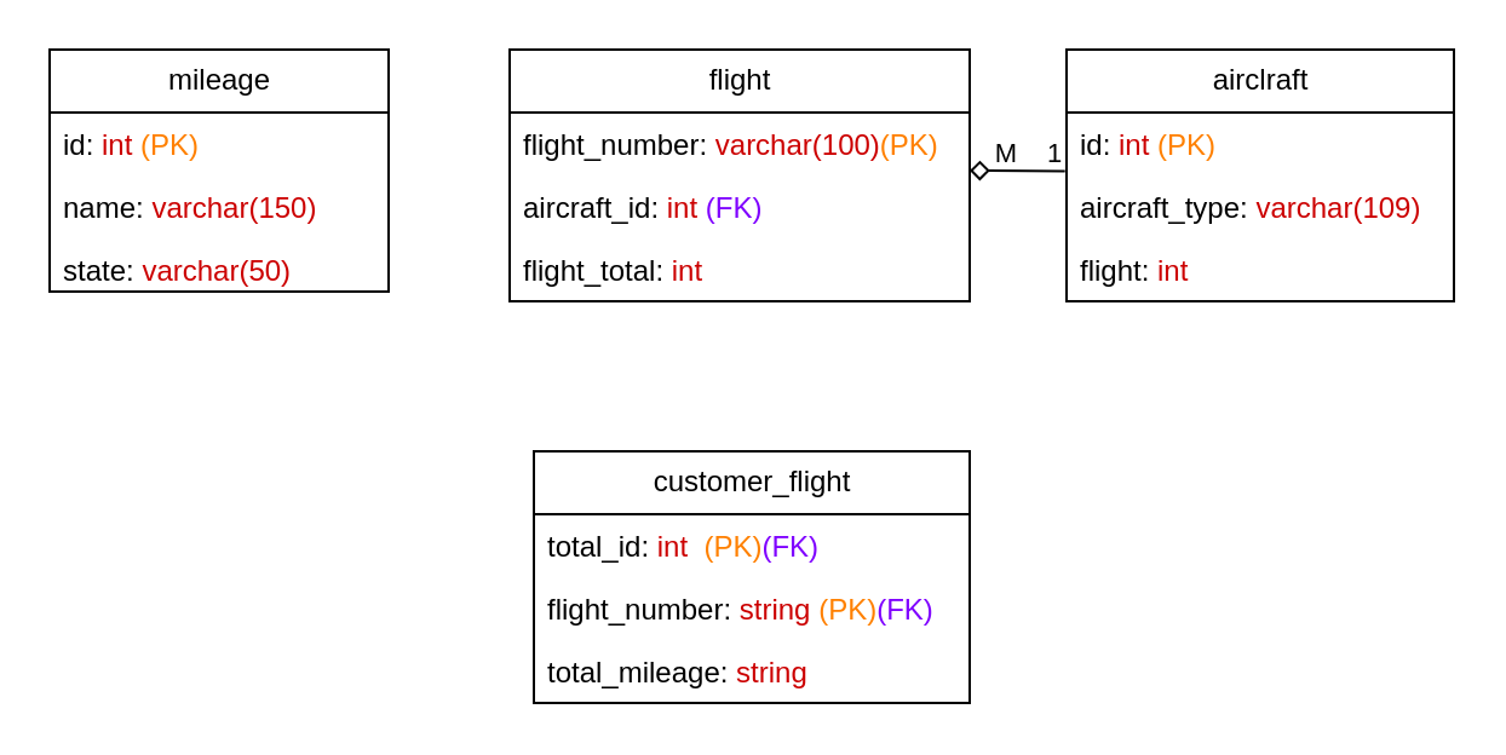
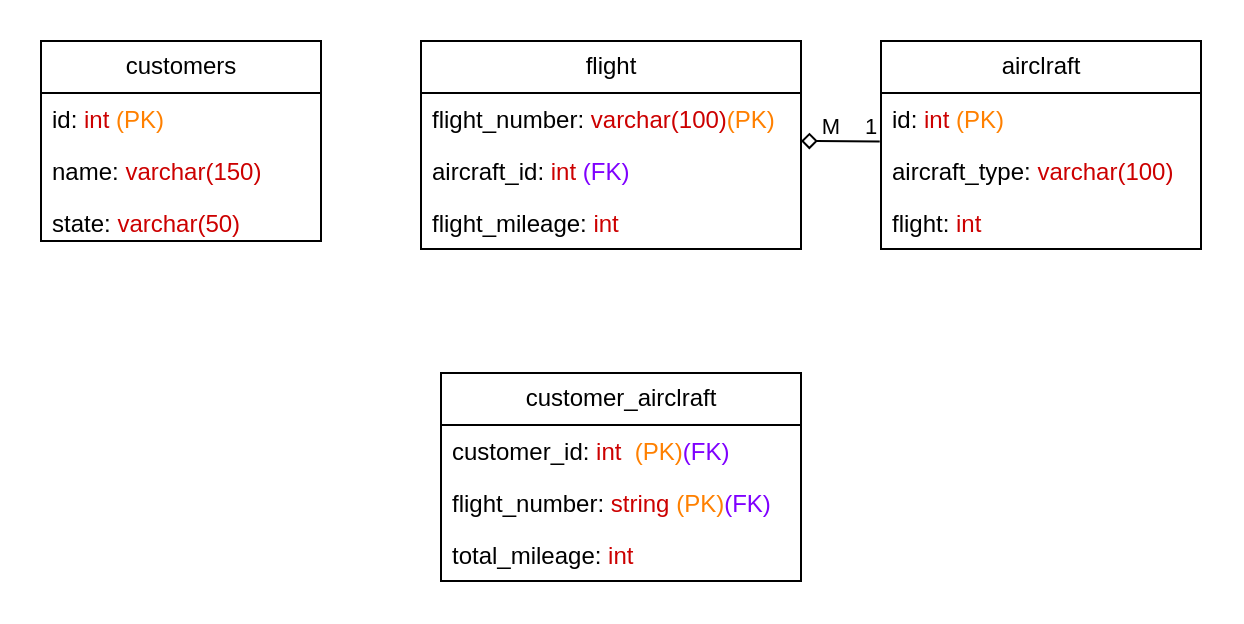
  <mxCell id="0" />
  <mxCell id="1" parent="0" />
  <mxCell id="2" value="flight" style="swimlane;fontStyle=0;childLayout=stackLayout;horizontal=1;startSize=26;fillColor=none;horizontalStack=0;resizeParent=1;resizeParentMax=0;resizeLast=0;collapsible=1;marginBottom=0;html=1;" parent="1" vertex="1"><mxGeometry x="210" y="20" width="190" height="104" as="geometry" /></mxCell>
  <mxCell id="3" value="&lt;span style=&quot;color: rgb(0, 0, 0);&quot;&gt;flight&lt;/span&gt;_number:&amp;nbsp;&lt;font style=&quot;color: rgb(255, 128, 0);&quot;&gt;&lt;span style=&quot;color: rgb(204, 0, 0);&quot;&gt;varchar(100)&lt;/span&gt;(PK)&lt;/font&gt;" style="text;strokeColor=none;fillColor=none;align=left;verticalAlign=top;spacingLeft=4;spacingRight=4;overflow=hidden;rotatable=0;points=[[0,0.5],[1,0.5]];portConstraint=eastwest;whiteSpace=wrap;html=1;" parent="2" vertex="1"><mxGeometry y="26" width="190" height="26" as="geometry" /></mxCell>
  <mxCell id="4" value="aircraft_id: &lt;font style=&quot;color: rgb(204, 0, 0);&quot;&gt;int&amp;nbsp;&lt;/font&gt;&lt;font style=&quot;color: rgb(127, 0, 255);&quot;&gt;(FK)&lt;/font&gt;" style="text;strokeColor=none;fillColor=none;align=left;verticalAlign=top;spacingLeft=4;spacingRight=4;overflow=hidden;rotatable=0;points=[[0,0.5],[1,0.5]];portConstraint=eastwest;whiteSpace=wrap;html=1;" parent="2" vertex="1"><mxGeometry y="52" width="190" height="26" as="geometry" /></mxCell>
- <mxCell id="5" value="flight_total: &lt;font style=&quot;color: rgb(204, 0, 0);&quot;&gt;int&amp;nbsp;&lt;/font&gt;" style="text;strokeColor=none;fillColor=none;align=left;verticalAlign=top;spacingLeft=4;spacingRight=4;overflow=hidden;rotatable=0;points=[[0,0.5],[1,0.5]];portConstraint=eastwest;whiteSpace=wrap;html=1;" parent="2" vertex="1"><mxGeometry y="78" width="190" height="26" as="geometry" /></mxCell>
- <mxCell id="6" value="mileage" style="swimlane;fontStyle=0;childLayout=stackLayout;horizontal=1;startSize=26;fillColor=none;horizontalStack=0;resizeParent=1;resizeParentMax=0;resizeLast=0;collapsible=1;marginBottom=0;html=1;" parent="1" vertex="1"><mxGeometry x="20" y="20" width="140" height="100" as="geometry" /></mxCell>
+ <mxCell id="5" value="flight_mileage: &lt;font style=&quot;color: rgb(204, 0, 0);&quot;&gt;int&amp;nbsp;&lt;/font&gt;" style="text;strokeColor=none;fillColor=none;align=left;verticalAlign=top;spacingLeft=4;spacingRight=4;overflow=hidden;rotatable=0;points=[[0,0.5],[1,0.5]];portConstraint=eastwest;whiteSpace=wrap;html=1;" parent="2" vertex="1"><mxGeometry y="78" width="190" height="26" as="geometry" /></mxCell>
+ <mxCell id="6" value="customers" style="swimlane;fontStyle=0;childLayout=stackLayout;horizontal=1;startSize=26;fillColor=none;horizontalStack=0;resizeParent=1;resizeParentMax=0;resizeLast=0;collapsible=1;marginBottom=0;html=1;" parent="1" vertex="1"><mxGeometry x="20" y="20" width="140" height="100" as="geometry" /></mxCell>
  <mxCell id="7" value="id: &lt;font style=&quot;color: rgb(204, 0, 0);&quot;&gt;int &lt;/font&gt;&lt;font style=&quot;color: rgb(255, 128, 0);&quot;&gt;(PK)&lt;/font&gt;" style="text;strokeColor=none;fillColor=none;align=left;verticalAlign=top;spacingLeft=4;spacingRight=4;overflow=hidden;rotatable=0;points=[[0,0.5],[1,0.5]];portConstraint=eastwest;whiteSpace=wrap;html=1;" parent="6" vertex="1"><mxGeometry y="26" width="140" height="26" as="geometry" /></mxCell>
  <mxCell id="8" value="name: &lt;font style=&quot;color: rgb(204, 0, 0);&quot;&gt;varchar(150)&lt;/font&gt;" style="text;strokeColor=none;fillColor=none;align=left;verticalAlign=top;spacingLeft=4;spacingRight=4;overflow=hidden;rotatable=0;points=[[0,0.5],[1,0.5]];portConstraint=eastwest;whiteSpace=wrap;html=1;" parent="6" vertex="1"><mxGeometry y="52" width="140" height="26" as="geometry" /></mxCell>
  <mxCell id="9" value="state:&amp;nbsp;&lt;span style=&quot;color: rgb(204, 0, 0);&quot;&gt;varchar(50)&lt;/span&gt;" style="text;strokeColor=none;fillColor=none;align=left;verticalAlign=top;spacingLeft=4;spacingRight=4;overflow=hidden;rotatable=0;points=[[0,0.5],[1,0.5]];portConstraint=eastwest;whiteSpace=wrap;html=1;" parent="6" vertex="1"><mxGeometry y="78" width="140" height="22" as="geometry" /></mxCell>
  <mxCell id="10" value="airclraft" style="swimlane;fontStyle=0;childLayout=stackLayout;horizontal=1;startSize=26;fillColor=none;horizontalStack=0;resizeParent=1;resizeParentMax=0;resizeLast=0;collapsible=1;marginBottom=0;html=1;" parent="1" vertex="1"><mxGeometry x="440" y="20" width="160" height="104" as="geometry" /></mxCell>
  <mxCell id="11" value="id: &lt;font style=&quot;color: rgb(204, 0, 0);&quot;&gt;int&amp;nbsp;&lt;/font&gt;&lt;span style=&quot;color: rgb(255, 128, 0);&quot;&gt;(PK)&lt;/span&gt;" style="text;strokeColor=none;fillColor=none;align=left;verticalAlign=top;spacingLeft=4;spacingRight=4;overflow=hidden;rotatable=0;points=[[0,0.5],[1,0.5]];portConstraint=eastwest;whiteSpace=wrap;html=1;" parent="10" vertex="1"><mxGeometry y="26" width="160" height="26" as="geometry" /></mxCell>
- <mxCell id="12" value="aircraft_type:&amp;nbsp;&lt;span style=&quot;color: rgb(204, 0, 0);&quot;&gt;varchar(109)&lt;/span&gt;" style="text;strokeColor=none;fillColor=none;align=left;verticalAlign=top;spacingLeft=4;spacingRight=4;overflow=hidden;rotatable=0;points=[[0,0.5],[1,0.5]];portConstraint=eastwest;whiteSpace=wrap;html=1;" parent="10" vertex="1"><mxGeometry y="52" width="160" height="26" as="geometry" /></mxCell>
+ <mxCell id="12" value="aircraft_type:&amp;nbsp;&lt;span style=&quot;color: rgb(204, 0, 0);&quot;&gt;varchar(100)&lt;/span&gt;" style="text;strokeColor=none;fillColor=none;align=left;verticalAlign=top;spacingLeft=4;spacingRight=4;overflow=hidden;rotatable=0;points=[[0,0.5],[1,0.5]];portConstraint=eastwest;whiteSpace=wrap;html=1;" parent="10" vertex="1"><mxGeometry y="52" width="160" height="26" as="geometry" /></mxCell>
  <mxCell id="13" value="flight: &lt;font style=&quot;color: rgb(204, 0, 0);&quot;&gt;int&lt;/font&gt;" style="text;strokeColor=none;fillColor=none;align=left;verticalAlign=top;spacingLeft=4;spacingRight=4;overflow=hidden;rotatable=0;points=[[0,0.5],[1,0.5]];portConstraint=eastwest;whiteSpace=wrap;html=1;" parent="10" vertex="1"><mxGeometry y="78" width="160" height="26" as="geometry" /></mxCell>
- <mxCell id="14" value="customer_flight" style="swimlane;fontStyle=0;childLayout=stackLayout;horizontal=1;startSize=26;fillColor=none;horizontalStack=0;resizeParent=1;resizeParentMax=0;resizeLast=0;collapsible=1;marginBottom=0;html=1;" parent="1" vertex="1"><mxGeometry x="220" y="186" width="180" height="104" as="geometry" /></mxCell>
- <mxCell id="15" value="total_id: &lt;font style=&quot;color: rgb(204, 0, 0);&quot;&gt;int&amp;nbsp;&amp;nbsp;&lt;/font&gt;&lt;span style=&quot;color: rgb(255, 128, 0);&quot;&gt;(PK)&lt;/span&gt;&lt;span style=&quot;color: rgb(255, 128, 0);&quot;&gt;&lt;font style=&quot;color: rgb(127, 0, 255);&quot;&gt;(FK)&lt;/font&gt;&lt;/span&gt;" style="text;strokeColor=none;fillColor=none;align=left;verticalAlign=top;spacingLeft=4;spacingRight=4;overflow=hidden;rotatable=0;points=[[0,0.5],[1,0.5]];portConstraint=eastwest;whiteSpace=wrap;html=1;" parent="14" vertex="1"><mxGeometry y="26" width="180" height="26" as="geometry" /></mxCell>
+ <mxCell id="14" value="customer_airclraft" style="swimlane;fontStyle=0;childLayout=stackLayout;horizontal=1;startSize=26;fillColor=none;horizontalStack=0;resizeParent=1;resizeParentMax=0;resizeLast=0;collapsible=1;marginBottom=0;html=1;" parent="1" vertex="1"><mxGeometry x="220" y="186" width="180" height="104" as="geometry" /></mxCell>
+ <mxCell id="15" value="customer_id: &lt;font style=&quot;color: rgb(204, 0, 0);&quot;&gt;int&amp;nbsp;&amp;nbsp;&lt;/font&gt;&lt;span style=&quot;color: rgb(255, 128, 0);&quot;&gt;(PK)&lt;/span&gt;&lt;span style=&quot;color: rgb(255, 128, 0);&quot;&gt;&lt;font style=&quot;color: rgb(127, 0, 255);&quot;&gt;(FK)&lt;/font&gt;&lt;/span&gt;" style="text;strokeColor=none;fillColor=none;align=left;verticalAlign=top;spacingLeft=4;spacingRight=4;overflow=hidden;rotatable=0;points=[[0,0.5],[1,0.5]];portConstraint=eastwest;whiteSpace=wrap;html=1;" parent="14" vertex="1"><mxGeometry y="26" width="180" height="26" as="geometry" /></mxCell>
  <mxCell id="16" value="&lt;span style=&quot;color: rgb(0, 0, 0);&quot;&gt;flight&lt;/span&gt;_number: &lt;font style=&quot;color: rgb(204, 0, 0);&quot;&gt;string&amp;nbsp;&lt;/font&gt;&lt;span style=&quot;color: rgb(255, 128, 0);&quot;&gt;(PK)&lt;/span&gt;&lt;span style=&quot;color: rgb(255, 128, 0);&quot;&gt;&lt;font style=&quot;color: rgb(127, 0, 255);&quot;&gt;(FK)&lt;/font&gt;&lt;/span&gt;" style="text;strokeColor=none;fillColor=none;align=left;verticalAlign=top;spacingLeft=4;spacingRight=4;overflow=hidden;rotatable=0;points=[[0,0.5],[1,0.5]];portConstraint=eastwest;whiteSpace=wrap;html=1;" parent="14" vertex="1"><mxGeometry y="52" width="180" height="26" as="geometry" /></mxCell>
- <mxCell id="17" value="total_mileage: &lt;font style=&quot;color: rgb(204, 0, 0);&quot;&gt;string&lt;/font&gt;" style="text;strokeColor=none;fillColor=none;align=left;verticalAlign=top;spacingLeft=4;spacingRight=4;overflow=hidden;rotatable=0;points=[[0,0.5],[1,0.5]];portConstraint=eastwest;whiteSpace=wrap;html=1;" parent="14" vertex="1"><mxGeometry y="78" width="180" height="26" as="geometry" /></mxCell>
+ <mxCell id="17" value="total_mileage: &lt;font style=&quot;color: rgb(204, 0, 0);&quot;&gt;int&lt;/font&gt;" style="text;strokeColor=none;fillColor=none;align=left;verticalAlign=top;spacingLeft=4;spacingRight=4;overflow=hidden;rotatable=0;points=[[0,0.5],[1,0.5]];portConstraint=eastwest;whiteSpace=wrap;html=1;" parent="14" vertex="1"><mxGeometry y="78" width="180" height="26" as="geometry" /></mxCell>
  <mxCell id="18" value="" style="html=1;exitX=-0.004;exitY=0.932;exitDx=0;exitDy=0;exitPerimeter=0;endArrow=diamond;endFill=0;entryX=1;entryY=0.923;entryDx=0;entryDy=0;entryPerimeter=0;" parent="1" source="11" target="3" edge="1"><mxGeometry relative="1" as="geometry"><mxPoint x="390" y="70" as="targetPoint" /></mxGeometry></mxCell>
  <mxCell id="19" value="1" style="edgeLabel;html=1;align=center;verticalAlign=middle;resizable=0;points=[];" parent="18" vertex="1" connectable="0"><mxGeometry x="-0.735" y="-8" relative="1" as="geometry"><mxPoint as="offset" /></mxGeometry></mxCell>
  <mxCell id="20" value="M" style="edgeLabel;html=1;align=center;verticalAlign=middle;resizable=0;points=[];" parent="18" vertex="1" connectable="0"><mxGeometry x="0.263" y="-8" relative="1" as="geometry"><mxPoint as="offset" /></mxGeometry></mxCell>
